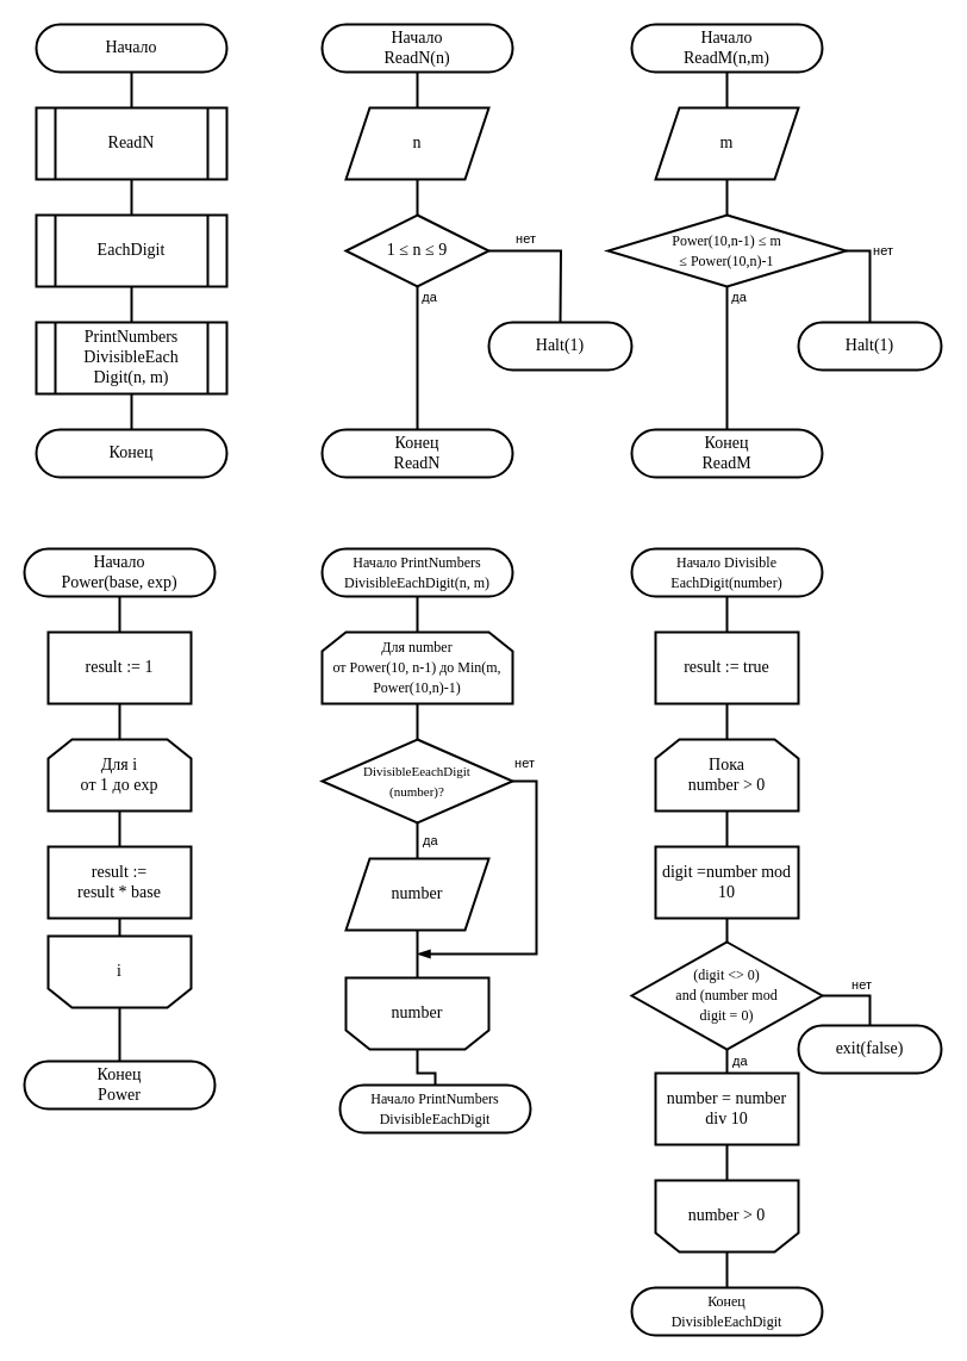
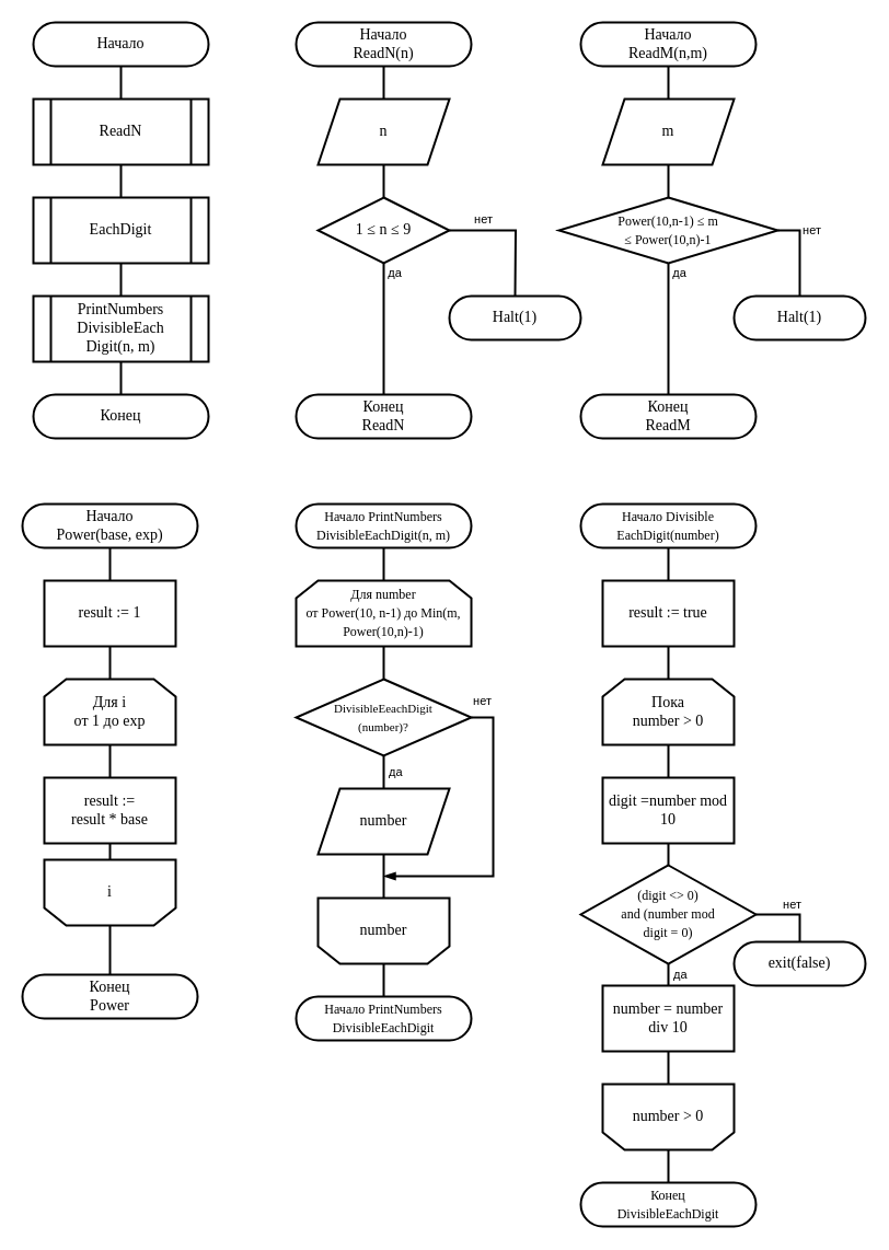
  <mxCell id="0" />
  <mxCell id="1" parent="0" />
  <mxCell id="2" value="" style="edgeStyle=orthogonalEdgeStyle;shape=connector;rounded=0;orthogonalLoop=1;jettySize=auto;html=1;labelBackgroundColor=default;strokeColor=default;strokeWidth=2;align=center;verticalAlign=middle;fontFamily=Helvetica;fontSize=11;fontColor=default;endArrow=none;endFill=0;" edge="1" parent="1" source="3" target="6"><mxGeometry relative="1" as="geometry" /></mxCell>
  <mxCell id="3" value="Начало" style="rounded=1;whiteSpace=wrap;html=1;arcSize=50;absoluteArcSize=0;strokeWidth=2;fontSize=14;fontFamily=Verdana;" vertex="1" parent="1"><mxGeometry x="30" y="20" width="160" height="40" as="geometry" /></mxCell>
  <mxCell id="4" value="Конец" style="rounded=1;whiteSpace=wrap;html=1;arcSize=50;absoluteArcSize=0;strokeWidth=2;fontSize=14;fontFamily=Verdana;" vertex="1" parent="1"><mxGeometry x="30" y="360" width="160" height="40" as="geometry" /></mxCell>
  <mxCell id="5" value="" style="edgeStyle=orthogonalEdgeStyle;shape=connector;rounded=0;orthogonalLoop=1;jettySize=auto;html=1;labelBackgroundColor=default;strokeColor=default;strokeWidth=2;align=center;verticalAlign=middle;fontFamily=Helvetica;fontSize=11;fontColor=default;endArrow=none;endFill=0;" edge="1" parent="1" source="6" target="8"><mxGeometry relative="1" as="geometry" /></mxCell>
  <mxCell id="6" value="ReadN" style="shape=process;whiteSpace=wrap;html=1;backgroundOutline=1;strokeWidth=2;fontSize=14;fontFamily=Verdana;" vertex="1" parent="1"><mxGeometry x="30" y="90" width="160" height="60" as="geometry" /></mxCell>
  <mxCell id="7" value="" style="edgeStyle=orthogonalEdgeStyle;shape=connector;rounded=0;orthogonalLoop=1;jettySize=auto;html=1;labelBackgroundColor=default;strokeColor=default;strokeWidth=2;align=center;verticalAlign=middle;fontFamily=Helvetica;fontSize=11;fontColor=default;endArrow=none;endFill=0;" edge="1" parent="1" source="8" target="21"><mxGeometry relative="1" as="geometry" /></mxCell>
  <mxCell id="8" value="EachDigit" style="shape=process;whiteSpace=wrap;html=1;backgroundOutline=1;strokeWidth=2;fontSize=14;fontFamily=Verdana;" vertex="1" parent="1"><mxGeometry x="30" y="180" width="160" height="60" as="geometry" /></mxCell>
  <mxCell id="9" value="" style="edgeStyle=orthogonalEdgeStyle;shape=connector;rounded=0;orthogonalLoop=1;jettySize=auto;html=1;labelBackgroundColor=default;strokeColor=default;strokeWidth=2;align=center;verticalAlign=middle;fontFamily=Helvetica;fontSize=11;fontColor=default;endArrow=none;endFill=0;" edge="1" parent="1" source="10" target="13"><mxGeometry relative="1" as="geometry" /></mxCell>
  <mxCell id="10" value="Начало&lt;br&gt;Power(base, exp)" style="rounded=1;whiteSpace=wrap;html=1;arcSize=50;absoluteArcSize=0;strokeWidth=2;fontSize=14;fontFamily=Verdana;" vertex="1" parent="1"><mxGeometry x="20" y="460" width="160" height="40" as="geometry" /></mxCell>
  <mxCell id="11" value="Конец&lt;br&gt;Power" style="rounded=1;whiteSpace=wrap;html=1;arcSize=50;absoluteArcSize=0;strokeWidth=2;fontSize=14;fontFamily=Verdana;" vertex="1" parent="1"><mxGeometry x="20" y="890" width="160" height="40" as="geometry" /></mxCell>
  <mxCell id="12" value="" style="edgeStyle=orthogonalEdgeStyle;shape=connector;rounded=0;orthogonalLoop=1;jettySize=auto;html=1;labelBackgroundColor=default;strokeColor=default;strokeWidth=2;align=center;verticalAlign=middle;fontFamily=Helvetica;fontSize=11;fontColor=default;endArrow=none;endFill=0;" edge="1" parent="1" source="13" target="15"><mxGeometry relative="1" as="geometry" /></mxCell>
  <mxCell id="13" value="result := 1" style="rounded=0;whiteSpace=wrap;html=1;strokeWidth=2;fontSize=14;fontFamily=Verdana;" vertex="1" parent="1"><mxGeometry x="40" y="530" width="120" height="60" as="geometry" /></mxCell>
  <mxCell id="14" value="" style="edgeStyle=orthogonalEdgeStyle;shape=connector;rounded=0;orthogonalLoop=1;jettySize=auto;html=1;labelBackgroundColor=default;strokeColor=default;strokeWidth=2;align=center;verticalAlign=middle;fontFamily=Helvetica;fontSize=11;fontColor=default;endArrow=none;endFill=0;" edge="1" parent="1" source="15" target="17"><mxGeometry relative="1" as="geometry" /></mxCell>
  <mxCell id="15" value="Для i&lt;br&gt;от 1 до exp" style="shape=loopLimit;whiteSpace=wrap;html=1;strokeWidth=2;fontSize=14;fontFamily=Verdana;" vertex="1" parent="1"><mxGeometry x="40" y="620" width="120" height="60" as="geometry" /></mxCell>
  <mxCell id="16" value="" style="edgeStyle=orthogonalEdgeStyle;shape=connector;rounded=0;orthogonalLoop=1;jettySize=auto;html=1;labelBackgroundColor=default;strokeColor=default;strokeWidth=2;align=center;verticalAlign=middle;fontFamily=Helvetica;fontSize=11;fontColor=default;endArrow=none;endFill=0;" edge="1" parent="1" source="17" target="19"><mxGeometry relative="1" as="geometry" /></mxCell>
  <mxCell id="17" value="result :=&lt;br&gt;result * base" style="rounded=0;whiteSpace=wrap;html=1;strokeWidth=2;fontSize=14;fontFamily=Verdana;" vertex="1" parent="1"><mxGeometry x="40" y="710" width="120" height="60" as="geometry" /></mxCell>
  <mxCell id="18" value="" style="edgeStyle=orthogonalEdgeStyle;shape=connector;rounded=0;orthogonalLoop=1;jettySize=auto;html=1;labelBackgroundColor=default;strokeColor=default;strokeWidth=2;align=center;verticalAlign=middle;fontFamily=Helvetica;fontSize=11;fontColor=default;endArrow=none;endFill=0;" edge="1" parent="1" source="19" target="11"><mxGeometry relative="1" as="geometry" /></mxCell>
  <mxCell id="19" value="i" style="shape=loopLimit;whiteSpace=wrap;html=1;strokeWidth=2;fontSize=14;fontFamily=Verdana;direction=west;" vertex="1" parent="1"><mxGeometry x="40" y="785" width="120" height="60" as="geometry" /></mxCell>
  <mxCell id="20" value="" style="edgeStyle=orthogonalEdgeStyle;shape=connector;rounded=0;orthogonalLoop=1;jettySize=auto;html=1;labelBackgroundColor=default;strokeColor=default;strokeWidth=2;align=center;verticalAlign=middle;fontFamily=Helvetica;fontSize=11;fontColor=default;endArrow=none;endFill=0;" edge="1" parent="1" source="21" target="4"><mxGeometry relative="1" as="geometry" /></mxCell>
  <mxCell id="21" value="PrintNumbers&lt;br&gt;DivisibleEach&lt;br&gt;Digit(n, m)" style="shape=process;whiteSpace=wrap;html=1;backgroundOutline=1;strokeWidth=2;fontSize=14;fontFamily=Verdana;fontColor=default;" vertex="1" parent="1"><mxGeometry x="30" y="270" width="160" height="60" as="geometry" /></mxCell>
  <mxCell id="22" value="" style="edgeStyle=orthogonalEdgeStyle;shape=connector;rounded=0;orthogonalLoop=1;jettySize=auto;html=1;labelBackgroundColor=default;strokeColor=default;strokeWidth=2;align=center;verticalAlign=middle;fontFamily=Helvetica;fontSize=11;fontColor=default;endArrow=none;endFill=0;" edge="1" parent="1" source="23" target="26"><mxGeometry relative="1" as="geometry" /></mxCell>
  <mxCell id="23" value="Начало&lt;br&gt;ReadN(n)" style="rounded=1;whiteSpace=wrap;html=1;arcSize=50;absoluteArcSize=0;strokeWidth=2;fontSize=14;fontFamily=Verdana;" vertex="1" parent="1"><mxGeometry x="270" y="20" width="160" height="40" as="geometry" /></mxCell>
  <mxCell id="24" value="Конец&lt;br&gt;ReadN" style="rounded=1;whiteSpace=wrap;html=1;arcSize=50;absoluteArcSize=0;strokeWidth=2;fontSize=14;fontFamily=Verdana;" vertex="1" parent="1"><mxGeometry x="270" y="360" width="160" height="40" as="geometry" /></mxCell>
  <mxCell id="25" value="" style="edgeStyle=orthogonalEdgeStyle;shape=connector;rounded=0;orthogonalLoop=1;jettySize=auto;html=1;labelBackgroundColor=default;strokeColor=default;strokeWidth=2;align=center;verticalAlign=middle;fontFamily=Helvetica;fontSize=11;fontColor=default;endArrow=none;endFill=0;" edge="1" parent="1" source="26" target="29"><mxGeometry relative="1" as="geometry" /></mxCell>
  <mxCell id="26" value="n" style="shape=parallelogram;perimeter=parallelogramPerimeter;whiteSpace=wrap;html=1;fixedSize=1;strokeWidth=2;fontSize=14;fontFamily=Verdana;fontColor=default;" vertex="1" parent="1"><mxGeometry x="290" y="90" width="120" height="60" as="geometry" /></mxCell>
  <mxCell id="27" value="нет" style="edgeStyle=orthogonalEdgeStyle;shape=connector;rounded=0;orthogonalLoop=1;jettySize=auto;html=1;exitX=1;exitY=0.5;exitDx=0;exitDy=0;exitPerimeter=0;entryX=0.5;entryY=0;entryDx=0;entryDy=0;labelBackgroundColor=default;strokeColor=default;strokeWidth=2;align=center;verticalAlign=middle;fontFamily=Helvetica;fontSize=11;fontColor=default;endArrow=none;endFill=0;" edge="1" parent="1" source="29"><mxGeometry x="-0.5" y="10" relative="1" as="geometry"><mxPoint x="470" y="270" as="targetPoint" /><mxPoint x="1" as="offset" /></mxGeometry></mxCell>
  <mxCell id="28" value="да" style="edgeStyle=orthogonalEdgeStyle;shape=connector;rounded=0;orthogonalLoop=1;jettySize=auto;html=1;exitX=0.5;exitY=1;exitDx=0;exitDy=0;exitPerimeter=0;entryX=0.5;entryY=0;entryDx=0;entryDy=0;labelBackgroundColor=default;strokeColor=default;strokeWidth=2;align=center;verticalAlign=middle;fontFamily=Helvetica;fontSize=11;fontColor=default;endArrow=none;endFill=0;" edge="1" parent="1" source="29" target="24"><mxGeometry x="-0.833" y="10" relative="1" as="geometry"><mxPoint y="-1" as="offset" /></mxGeometry></mxCell>
  <mxCell id="29" value="1&amp;nbsp;≤&amp;nbsp;n&amp;nbsp;≤&amp;nbsp;9" style="strokeWidth=2;fontSize=14;fontFamily=Verdana;html=1;shape=mxgraph.flowchart.decision;whiteSpace=wrap;fontColor=default;" vertex="1" parent="1"><mxGeometry x="290" y="180" width="120" height="60" as="geometry" /></mxCell>
  <mxCell id="30" value="Halt(1)" style="rounded=1;whiteSpace=wrap;html=1;arcSize=50;absoluteArcSize=0;strokeWidth=2;fontSize=14;fontFamily=Verdana;fontColor=default;" vertex="1" parent="1"><mxGeometry x="410" y="270" width="120" height="40" as="geometry" /></mxCell>
  <mxCell id="31" value="" style="edgeStyle=orthogonalEdgeStyle;shape=connector;rounded=0;orthogonalLoop=1;jettySize=auto;html=1;labelBackgroundColor=default;strokeColor=default;strokeWidth=2;align=center;verticalAlign=middle;fontFamily=Helvetica;fontSize=11;fontColor=default;endArrow=none;endFill=0;" edge="1" parent="1" source="32" target="35"><mxGeometry relative="1" as="geometry" /></mxCell>
  <mxCell id="32" value="Начало&lt;br&gt;ReadM(n,m)" style="rounded=1;whiteSpace=wrap;html=1;arcSize=50;absoluteArcSize=0;strokeWidth=2;fontSize=14;fontFamily=Verdana;" vertex="1" parent="1"><mxGeometry x="530" y="20" width="160" height="40" as="geometry" /></mxCell>
  <mxCell id="33" value="Конец&lt;br&gt;ReadM" style="rounded=1;whiteSpace=wrap;html=1;arcSize=50;absoluteArcSize=0;strokeWidth=2;fontSize=14;fontFamily=Verdana;" vertex="1" parent="1"><mxGeometry x="530" y="360" width="160" height="40" as="geometry" /></mxCell>
  <mxCell id="34" value="" style="edgeStyle=orthogonalEdgeStyle;shape=connector;rounded=0;orthogonalLoop=1;jettySize=auto;html=1;labelBackgroundColor=default;strokeColor=default;strokeWidth=2;align=center;verticalAlign=middle;fontFamily=Helvetica;fontSize=11;fontColor=default;endArrow=none;endFill=0;" edge="1" parent="1" source="35" target="38"><mxGeometry relative="1" as="geometry" /></mxCell>
  <mxCell id="35" value="m" style="shape=parallelogram;perimeter=parallelogramPerimeter;whiteSpace=wrap;html=1;fixedSize=1;strokeWidth=2;fontSize=14;fontFamily=Verdana;fontColor=default;" vertex="1" parent="1"><mxGeometry x="550" y="90" width="120" height="60" as="geometry" /></mxCell>
  <mxCell id="36" value="нет" style="edgeStyle=orthogonalEdgeStyle;shape=connector;rounded=0;orthogonalLoop=1;jettySize=auto;html=1;exitX=1;exitY=0.5;exitDx=0;exitDy=0;exitPerimeter=0;entryX=0.5;entryY=0;entryDx=0;entryDy=0;labelBackgroundColor=default;strokeColor=default;strokeWidth=2;align=center;verticalAlign=middle;fontFamily=Helvetica;fontSize=11;fontColor=default;endArrow=none;endFill=0;" edge="1" parent="1" source="38" target="39"><mxGeometry x="-0.5" y="10" relative="1" as="geometry"><mxPoint x="1" as="offset" /></mxGeometry></mxCell>
  <mxCell id="37" value="да" style="edgeStyle=orthogonalEdgeStyle;shape=connector;rounded=0;orthogonalLoop=1;jettySize=auto;html=1;exitX=0.5;exitY=1;exitDx=0;exitDy=0;exitPerimeter=0;entryX=0.5;entryY=0;entryDx=0;entryDy=0;labelBackgroundColor=default;strokeColor=default;strokeWidth=2;align=center;verticalAlign=middle;fontFamily=Helvetica;fontSize=11;fontColor=default;endArrow=none;endFill=0;" edge="1" parent="1" source="38" target="33"><mxGeometry x="-0.833" y="10" relative="1" as="geometry"><mxPoint y="-1" as="offset" /></mxGeometry></mxCell>
  <mxCell id="38" value="&lt;font style=&quot;font-size: 12px;&quot;&gt;Power(10,n-1) ≤&amp;nbsp;m&lt;br&gt;≤&amp;nbsp;Power(10,n)-1&lt;/font&gt;" style="strokeWidth=2;fontSize=14;fontFamily=Verdana;html=1;shape=mxgraph.flowchart.decision;whiteSpace=wrap;fontColor=default;" vertex="1" parent="1"><mxGeometry x="510" y="180" width="200" height="60" as="geometry" /></mxCell>
  <mxCell id="39" value="Halt(1)" style="rounded=1;whiteSpace=wrap;html=1;arcSize=50;absoluteArcSize=0;strokeWidth=2;fontSize=14;fontFamily=Verdana;fontColor=default;" vertex="1" parent="1"><mxGeometry x="670" y="270" width="120" height="40" as="geometry" /></mxCell>
  <mxCell id="40" value="" style="edgeStyle=orthogonalEdgeStyle;shape=connector;rounded=0;orthogonalLoop=1;jettySize=auto;html=1;labelBackgroundColor=default;strokeColor=default;strokeWidth=2;align=center;verticalAlign=middle;fontFamily=Helvetica;fontSize=11;fontColor=default;endArrow=none;endFill=0;" edge="1" parent="1" source="41" target="44"><mxGeometry relative="1" as="geometry" /></mxCell>
  <mxCell id="41" value="&lt;font style=&quot;font-size: 12px;&quot;&gt;Начало PrintNumbers DivisibleEachDigit(n, m)&lt;/font&gt;" style="rounded=1;whiteSpace=wrap;html=1;arcSize=50;absoluteArcSize=0;strokeWidth=2;fontSize=14;fontFamily=Verdana;" vertex="1" parent="1"><mxGeometry x="270" y="460" width="160" height="40" as="geometry" /></mxCell>
- <mxCell id="42" value="&lt;font style=&quot;font-size: 12px;&quot;&gt;Начало PrintNumbers DivisibleEachDigit&lt;/font&gt;" style="rounded=1;whiteSpace=wrap;html=1;arcSize=50;absoluteArcSize=0;strokeWidth=2;fontSize=14;fontFamily=Verdana;" vertex="1" parent="1"><mxGeometry x="285" y="910" width="160" height="40" as="geometry" /></mxCell>
+ <mxCell id="42" value="&lt;font style=&quot;font-size: 12px;&quot;&gt;Начало PrintNumbers DivisibleEachDigit&lt;/font&gt;" style="rounded=1;whiteSpace=wrap;html=1;arcSize=50;absoluteArcSize=0;strokeWidth=2;fontSize=14;fontFamily=Verdana;" vertex="1" parent="1"><mxGeometry x="270" y="910" width="160" height="40" as="geometry" /></mxCell>
  <mxCell id="43" value="" style="edgeStyle=orthogonalEdgeStyle;shape=connector;rounded=0;orthogonalLoop=1;jettySize=auto;html=1;labelBackgroundColor=default;strokeColor=default;strokeWidth=2;align=center;verticalAlign=middle;fontFamily=Helvetica;fontSize=11;fontColor=default;endArrow=none;endFill=0;" edge="1" parent="1" source="44" target="49"><mxGeometry relative="1" as="geometry" /></mxCell>
  <mxCell id="44" value="&lt;font style=&quot;font-size: 12px;&quot;&gt;Для number&lt;br&gt;от Power(10, n-1) до Min(m, Power(10,n)-1)&lt;/font&gt;" style="shape=loopLimit;whiteSpace=wrap;html=1;strokeWidth=2;fontSize=14;fontFamily=Verdana;fontColor=default;" vertex="1" parent="1"><mxGeometry x="270" y="530" width="160" height="60" as="geometry" /></mxCell>
  <mxCell id="45" value="" style="edgeStyle=orthogonalEdgeStyle;shape=connector;rounded=0;orthogonalLoop=1;jettySize=auto;html=1;labelBackgroundColor=default;strokeColor=default;strokeWidth=2;align=center;verticalAlign=middle;fontFamily=Helvetica;fontSize=11;fontColor=default;endArrow=none;endFill=0;" edge="1" parent="1" source="46" target="42"><mxGeometry relative="1" as="geometry" /></mxCell>
  <mxCell id="46" value="number" style="shape=loopLimit;whiteSpace=wrap;html=1;strokeWidth=2;fontSize=14;fontFamily=Verdana;direction=west;fontColor=default;" vertex="1" parent="1"><mxGeometry x="290" y="820" width="120" height="60" as="geometry" /></mxCell>
  <mxCell id="47" value="&amp;nbsp;да" style="edgeStyle=orthogonalEdgeStyle;shape=connector;rounded=0;orthogonalLoop=1;jettySize=auto;html=1;labelBackgroundColor=default;strokeColor=default;strokeWidth=2;align=left;verticalAlign=middle;fontFamily=Helvetica;fontSize=11;fontColor=default;endArrow=none;endFill=0;" edge="1" parent="1" source="49" target="51"><mxGeometry x="0.407" relative="1" as="geometry"><mxPoint as="offset" /></mxGeometry></mxCell>
  <mxCell id="48" value="нет" style="edgeStyle=orthogonalEdgeStyle;shape=connector;rounded=0;orthogonalLoop=1;jettySize=auto;html=1;exitX=1;exitY=0.5;exitDx=0;exitDy=0;exitPerimeter=0;labelBackgroundColor=default;strokeColor=default;strokeWidth=2;align=center;verticalAlign=middle;fontFamily=Helvetica;fontSize=11;fontColor=default;endArrow=blockThin;endFill=1;" edge="1" parent="1" source="49"><mxGeometry x="-0.925" y="15" relative="1" as="geometry"><mxPoint x="350" y="800" as="targetPoint" /><Array as="points"><mxPoint x="450" y="655" /><mxPoint x="450" y="800" /></Array><mxPoint as="offset" /></mxGeometry></mxCell>
  <mxCell id="49" value="&lt;font style=&quot;font-size: 11px;&quot;&gt;DivisibleEeachDigit&lt;br&gt;(number)?&lt;/font&gt;" style="strokeWidth=2;fontSize=14;fontFamily=Verdana;html=1;shape=mxgraph.flowchart.decision;whiteSpace=wrap;fontColor=default;" vertex="1" parent="1"><mxGeometry x="270" y="620" width="160" height="70" as="geometry" /></mxCell>
  <mxCell id="50" value="" style="edgeStyle=orthogonalEdgeStyle;shape=connector;rounded=0;orthogonalLoop=1;jettySize=auto;html=1;labelBackgroundColor=default;strokeColor=default;strokeWidth=2;align=center;verticalAlign=middle;fontFamily=Helvetica;fontSize=11;fontColor=default;endArrow=none;endFill=0;" edge="1" parent="1" source="51" target="46"><mxGeometry relative="1" as="geometry" /></mxCell>
  <mxCell id="51" value="number" style="shape=parallelogram;perimeter=parallelogramPerimeter;whiteSpace=wrap;html=1;fixedSize=1;strokeWidth=2;fontSize=14;fontFamily=Verdana;fontColor=default;" vertex="1" parent="1"><mxGeometry x="290" y="720" width="120" height="60" as="geometry" /></mxCell>
  <mxCell id="52" value="" style="edgeStyle=orthogonalEdgeStyle;shape=connector;rounded=0;orthogonalLoop=1;jettySize=auto;html=1;labelBackgroundColor=default;strokeColor=default;strokeWidth=2;align=center;verticalAlign=middle;fontFamily=Helvetica;fontSize=11;fontColor=default;endArrow=none;endFill=0;" edge="1" parent="1" source="53" target="58"><mxGeometry relative="1" as="geometry" /></mxCell>
  <mxCell id="53" value="&lt;font style=&quot;font-size: 12px;&quot;&gt;Начало Divisible EachDigit(number)&lt;/font&gt;" style="rounded=1;whiteSpace=wrap;html=1;arcSize=50;absoluteArcSize=0;strokeWidth=2;fontSize=14;fontFamily=Verdana;" vertex="1" parent="1"><mxGeometry x="530" y="460" width="160" height="40" as="geometry" /></mxCell>
  <mxCell id="54" value="&lt;font style=&quot;font-size: 12px;&quot;&gt;Конец&lt;br&gt;DivisibleEachDigit&lt;/font&gt;" style="rounded=1;whiteSpace=wrap;html=1;arcSize=50;absoluteArcSize=0;strokeWidth=2;fontSize=14;fontFamily=Verdana;" vertex="1" parent="1"><mxGeometry x="530" y="1080" width="160" height="40" as="geometry" /></mxCell>
  <mxCell id="55" value="" style="edgeStyle=orthogonalEdgeStyle;shape=connector;rounded=0;orthogonalLoop=1;jettySize=auto;html=1;labelBackgroundColor=default;strokeColor=default;strokeWidth=2;align=center;verticalAlign=middle;fontFamily=Helvetica;fontSize=11;fontColor=default;endArrow=none;endFill=0;" edge="1" parent="1" source="56" target="62"><mxGeometry relative="1" as="geometry" /></mxCell>
  <mxCell id="56" value="Пока&lt;br&gt;number &amp;gt; 0" style="shape=loopLimit;whiteSpace=wrap;html=1;strokeWidth=2;fontSize=14;fontFamily=Verdana;fontColor=default;" vertex="1" parent="1"><mxGeometry x="550" y="620" width="120" height="60" as="geometry" /></mxCell>
  <mxCell id="57" value="" style="edgeStyle=orthogonalEdgeStyle;shape=connector;rounded=0;orthogonalLoop=1;jettySize=auto;html=1;labelBackgroundColor=default;strokeColor=default;strokeWidth=2;align=center;verticalAlign=middle;fontFamily=Helvetica;fontSize=11;fontColor=default;endArrow=none;endFill=0;" edge="1" parent="1" source="58" target="56"><mxGeometry relative="1" as="geometry" /></mxCell>
  <mxCell id="58" value="result := true" style="rounded=0;whiteSpace=wrap;html=1;strokeWidth=2;fontSize=14;fontFamily=Verdana;fontColor=default;" vertex="1" parent="1"><mxGeometry x="550" y="530" width="120" height="60" as="geometry" /></mxCell>
  <mxCell id="59" value="" style="edgeStyle=orthogonalEdgeStyle;shape=connector;rounded=0;orthogonalLoop=1;jettySize=auto;html=1;labelBackgroundColor=default;strokeColor=default;strokeWidth=2;align=center;verticalAlign=middle;fontFamily=Helvetica;fontSize=11;fontColor=default;endArrow=none;endFill=0;" edge="1" parent="1" source="60" target="54"><mxGeometry relative="1" as="geometry" /></mxCell>
  <mxCell id="60" value="number &amp;gt; 0" style="shape=loopLimit;whiteSpace=wrap;html=1;strokeWidth=2;fontSize=14;fontFamily=Verdana;direction=west;fontColor=default;" vertex="1" parent="1"><mxGeometry x="550" y="990" width="120" height="60" as="geometry" /></mxCell>
  <mxCell id="61" value="" style="edgeStyle=orthogonalEdgeStyle;shape=connector;rounded=0;orthogonalLoop=1;jettySize=auto;html=1;labelBackgroundColor=default;strokeColor=default;strokeWidth=2;align=center;verticalAlign=middle;fontFamily=Helvetica;fontSize=11;fontColor=default;endArrow=none;endFill=0;" edge="1" parent="1" source="62" target="67"><mxGeometry relative="1" as="geometry" /></mxCell>
  <mxCell id="62" value="digit =number mod 10" style="rounded=0;whiteSpace=wrap;html=1;strokeWidth=2;fontSize=14;fontFamily=Verdana;fontColor=default;" vertex="1" parent="1"><mxGeometry x="550" y="710" width="120" height="60" as="geometry" /></mxCell>
  <mxCell id="63" value="" style="edgeStyle=orthogonalEdgeStyle;shape=connector;rounded=0;orthogonalLoop=1;jettySize=auto;html=1;labelBackgroundColor=default;strokeColor=default;strokeWidth=2;align=center;verticalAlign=middle;fontFamily=Helvetica;fontSize=11;fontColor=default;endArrow=none;endFill=0;" edge="1" parent="1" source="64" target="60"><mxGeometry relative="1" as="geometry" /></mxCell>
  <mxCell id="64" value="number = number div 10" style="rounded=0;whiteSpace=wrap;html=1;strokeWidth=2;fontSize=14;fontFamily=Verdana;fontColor=default;" vertex="1" parent="1"><mxGeometry x="550" y="900" width="120" height="60" as="geometry" /></mxCell>
  <mxCell id="65" value="&amp;nbsp;да" style="edgeStyle=orthogonalEdgeStyle;shape=connector;rounded=0;orthogonalLoop=1;jettySize=auto;html=1;labelBackgroundColor=default;strokeColor=default;strokeWidth=2;align=left;verticalAlign=middle;fontFamily=Helvetica;fontSize=11;fontColor=default;endArrow=none;endFill=0;" edge="1" parent="1" source="67" target="64"><mxGeometry relative="1" as="geometry" /></mxCell>
  <mxCell id="66" value="нет" style="edgeStyle=orthogonalEdgeStyle;shape=connector;rounded=0;orthogonalLoop=1;jettySize=auto;html=1;exitX=1;exitY=0.5;exitDx=0;exitDy=0;exitPerimeter=0;labelBackgroundColor=default;strokeColor=default;strokeWidth=2;align=center;verticalAlign=bottom;fontFamily=Helvetica;fontSize=11;fontColor=default;endArrow=none;endFill=0;" edge="1" parent="1" source="67" target="68"><mxGeometry relative="1" as="geometry" /></mxCell>
  <mxCell id="67" value="&lt;font style=&quot;font-size: 12px;&quot;&gt;(digit &amp;lt;&amp;gt; 0)&lt;br&gt;and (number mod&lt;br&gt;digit = 0)&lt;/font&gt;" style="strokeWidth=2;fontSize=14;fontFamily=Verdana;html=1;shape=mxgraph.flowchart.decision;whiteSpace=wrap;fontColor=default;" vertex="1" parent="1"><mxGeometry x="530" y="790" width="160" height="90" as="geometry" /></mxCell>
  <mxCell id="68" value="exit(false)" style="rounded=1;whiteSpace=wrap;html=1;arcSize=50;absoluteArcSize=0;strokeWidth=2;fontSize=14;fontFamily=Verdana;fontColor=default;" vertex="1" parent="1"><mxGeometry x="670" y="860" width="120" height="40" as="geometry" /></mxCell>
